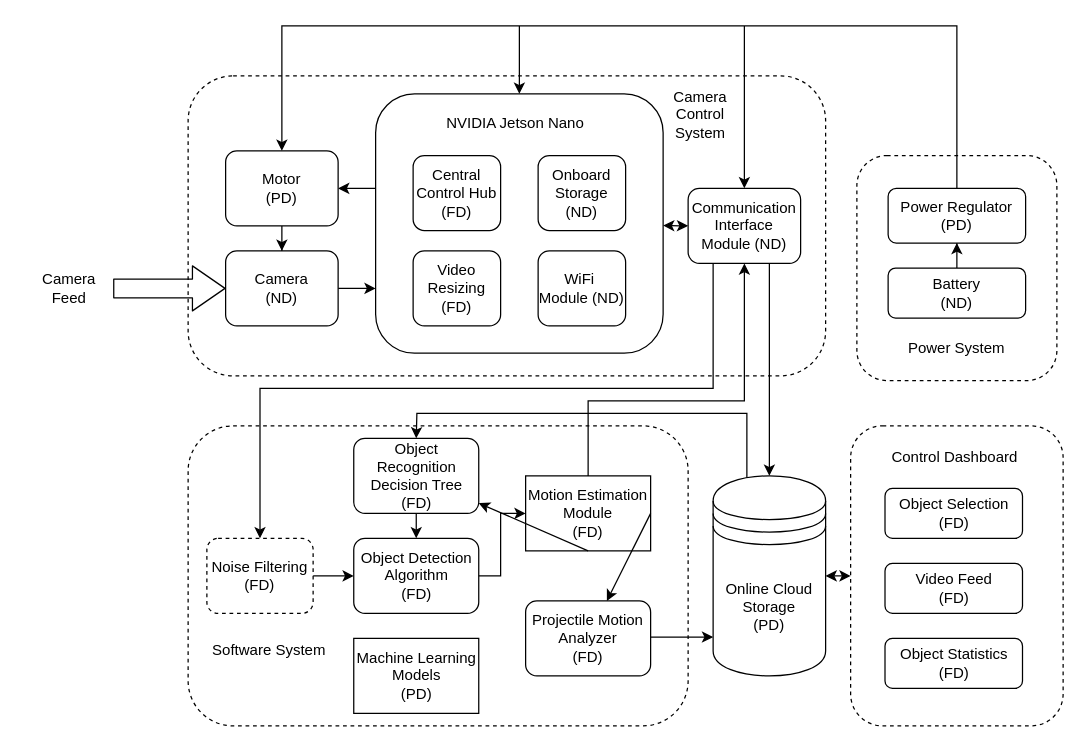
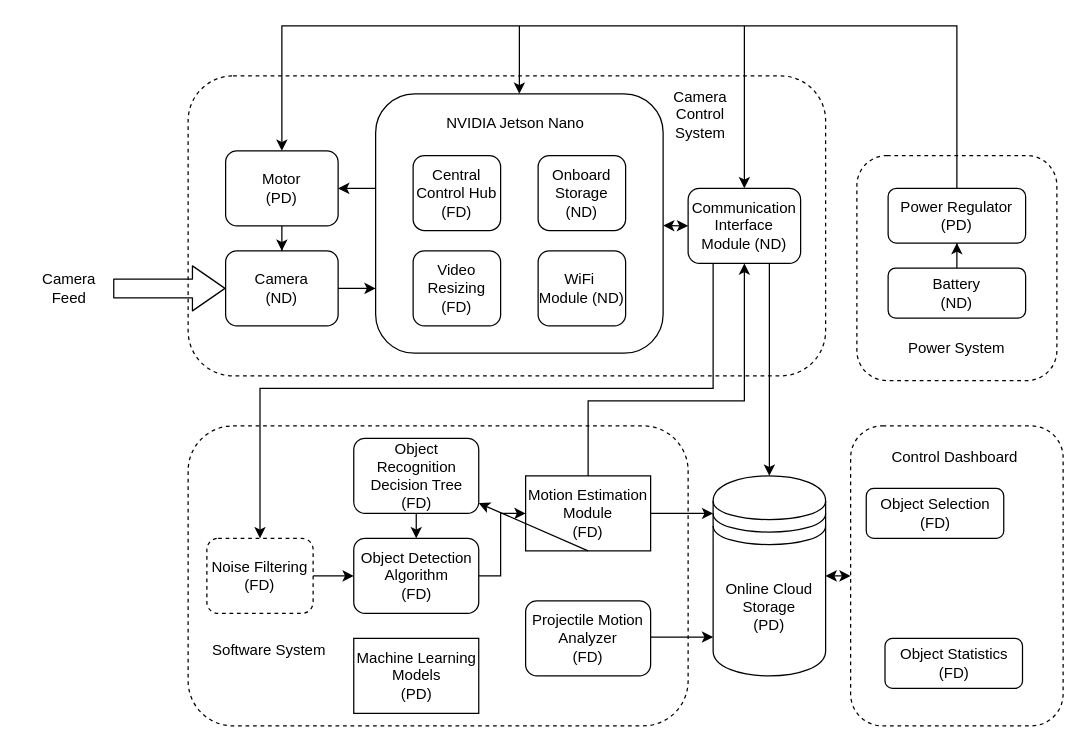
  <mxCell id="0" />
  <mxCell id="1" parent="0" />
  <mxCell id="2" value="" style="rounded=1;whiteSpace=wrap;html=1;dashed=1;" parent="1" vertex="1"><mxGeometry x="150" y="60" width="510" height="240" as="geometry" /></mxCell>
  <mxCell id="3" style="edgeStyle=orthogonalEdgeStyle;rounded=0;orthogonalLoop=1;jettySize=auto;html=1;entryX=1;entryY=0.5;entryDx=0;entryDy=0;" parent="1" source="4" target="13" edge="1"><mxGeometry relative="1" as="geometry"><Array as="points"><mxPoint x="330" y="150" /><mxPoint x="330" y="150" /></Array></mxGeometry></mxCell>
  <mxCell id="4" value="" style="rounded=1;whiteSpace=wrap;html=1;" parent="1" vertex="1"><mxGeometry x="300" y="74.38" width="230" height="207.5" as="geometry" /></mxCell>
  <mxCell id="5" value="" style="rounded=1;whiteSpace=wrap;html=1;dashed=1;" parent="1" vertex="1"><mxGeometry x="150" y="340" width="400" height="240" as="geometry" /></mxCell>
  <mxCell id="6" value="" style="rounded=1;whiteSpace=wrap;html=1;dashed=1;" parent="1" vertex="1"><mxGeometry x="680" y="340" width="170" height="240" as="geometry" /></mxCell>
  <mxCell id="7" value="&lt;div&gt;Camera Control System&lt;/div&gt;&lt;div&gt;&lt;br&gt;&lt;/div&gt;" style="text;html=1;strokeColor=none;fillColor=none;align=center;verticalAlign=middle;whiteSpace=wrap;rounded=0;" parent="1" vertex="1"><mxGeometry x="520" y="88.13" width="80" height="20" as="geometry" /></mxCell>
  <mxCell id="8" style="edgeStyle=orthogonalEdgeStyle;rounded=0;orthogonalLoop=1;jettySize=auto;html=1;" parent="1" source="9" target="4" edge="1"><mxGeometry relative="1" as="geometry"><Array as="points"><mxPoint x="310" y="230" /><mxPoint x="310" y="230" /></Array></mxGeometry></mxCell>
  <mxCell id="9" value="&lt;div&gt;Camera&lt;/div&gt;&lt;div&gt;(ND)&lt;br&gt;&lt;/div&gt;" style="rounded=1;whiteSpace=wrap;html=1;" parent="1" vertex="1"><mxGeometry x="180" y="200" width="90" height="60" as="geometry" /></mxCell>
  <mxCell id="10" value="" style="shape=flexArrow;endArrow=classic;html=1;width=15;endSize=8.35;entryX=0;entryY=0.5;entryDx=0;entryDy=0;" parent="1" target="9" edge="1"><mxGeometry width="50" height="50" relative="1" as="geometry"><mxPoint x="90" y="230" as="sourcePoint" /><mxPoint x="60" y="20" as="targetPoint" /></mxGeometry></mxCell>
  <mxCell id="11" value="Camera Feed" style="text;html=1;strokeColor=none;fillColor=none;align=center;verticalAlign=middle;whiteSpace=wrap;rounded=0;" parent="1" vertex="1"><mxGeometry x="20" y="220" width="70" height="20" as="geometry" /></mxCell>
  <mxCell id="12" style="edgeStyle=orthogonalEdgeStyle;rounded=0;orthogonalLoop=1;jettySize=auto;html=1;entryX=0.5;entryY=0;entryDx=0;entryDy=0;" parent="1" source="13" target="9" edge="1"><mxGeometry relative="1" as="geometry" /></mxCell>
  <mxCell id="13" value="&lt;div&gt;Motor&lt;/div&gt;&lt;div&gt;(PD)&lt;br&gt;&lt;/div&gt;" style="rounded=1;whiteSpace=wrap;html=1;" parent="1" vertex="1"><mxGeometry x="180" y="120" width="90" height="60" as="geometry" /></mxCell>
  <mxCell id="14" value="&lt;div&gt;Video Resizing&lt;/div&gt;&lt;div&gt;(FD)&lt;br&gt;&lt;/div&gt;" style="rounded=1;whiteSpace=wrap;html=1;" parent="1" vertex="1"><mxGeometry x="330" y="200" width="70" height="60" as="geometry" /></mxCell>
  <mxCell id="15" value="&lt;div&gt;Central Control Hub&lt;/div&gt;&lt;div&gt;(FD)&lt;br&gt;&lt;/div&gt;" style="rounded=1;whiteSpace=wrap;html=1;" parent="1" vertex="1"><mxGeometry x="330" y="123.75" width="70" height="60" as="geometry" /></mxCell>
  <mxCell id="16" style="edgeStyle=orthogonalEdgeStyle;rounded=0;orthogonalLoop=1;jettySize=auto;html=1;entryX=0.5;entryY=0;entryDx=0;entryDy=0;startArrow=none;startFill=0;" parent="1" source="17" target="20" edge="1"><mxGeometry relative="1" as="geometry"><mxPoint x="595" y="320" as="targetPoint" /><Array as="points"><mxPoint x="570" y="310" /><mxPoint x="208" y="310" /></Array></mxGeometry></mxCell>
  <mxCell id="17" value="Communication Interface Module (ND)" style="rounded=1;whiteSpace=wrap;html=1;" parent="1" vertex="1"><mxGeometry x="550" y="150" width="90" height="60" as="geometry" /></mxCell>
  <mxCell id="18" value="&lt;div&gt;Software System&lt;/div&gt;" style="text;html=1;strokeColor=none;fillColor=none;align=center;verticalAlign=middle;whiteSpace=wrap;rounded=0;" parent="1" vertex="1"><mxGeometry x="165" y="510" width="100" height="20" as="geometry" /></mxCell>
  <mxCell id="19" value="" style="edgeStyle=orthogonalEdgeStyle;rounded=0;orthogonalLoop=1;jettySize=auto;html=1;" parent="1" source="20" target="21" edge="1"><mxGeometry relative="1" as="geometry"><Array as="points"><mxPoint x="230" y="470" /><mxPoint x="230" y="470" /></Array></mxGeometry></mxCell>
  <mxCell id="20" value="&lt;div&gt;Noise Filtering&lt;/div&gt;&lt;div&gt;(FD)&lt;br&gt;&lt;/div&gt;" style="rounded=1;whiteSpace=wrap;html=1;dashed=1;" parent="1" vertex="1"><mxGeometry x="165" y="430" width="85" height="60" as="geometry" /></mxCell>
  <mxCell id="21" value="&lt;div&gt;Object Detection Algorithm &lt;br&gt;&lt;/div&gt;&lt;div&gt;(FD)&lt;/div&gt;" style="rounded=1;whiteSpace=wrap;html=1;" parent="1" vertex="1"><mxGeometry x="282.5" y="430" width="100" height="60" as="geometry" /></mxCell>
  <mxCell id="22" value="&lt;div&gt;Machine Learning Models &lt;br&gt;&lt;/div&gt;&lt;div&gt;(PD)&lt;/div&gt;" style="whiteSpace=wrap;html=1;rounded=0;" parent="1" vertex="1"><mxGeometry x="282.5" y="510" width="100" height="60" as="geometry" /></mxCell>
  <mxCell id="23" value="Object Recognition Decision Tree (FD)" style="rounded=1;whiteSpace=wrap;html=1;" parent="1" vertex="1"><mxGeometry x="282.5" y="350" width="100" height="60" as="geometry" /></mxCell>
  <mxCell id="24" value="Control Dashboard" style="text;html=1;align=center;verticalAlign=middle;resizable=0;points=[];autosize=1;" parent="1" vertex="1"><mxGeometry x="707.5" y="355" width="110" height="20" as="geometry" /></mxCell>
- <mxCell id="25" value="&lt;div&gt;Video Feed&lt;/div&gt;&lt;div&gt;(FD)&lt;br&gt;&lt;/div&gt;" style="rounded=1;whiteSpace=wrap;html=1;" parent="1" vertex="1"><mxGeometry x="707.5" y="450" width="110" height="40" as="geometry" /></mxCell>
  <mxCell id="26" value="&lt;div&gt;Object Statistics&lt;/div&gt;&lt;div&gt;(FD)&lt;br&gt; &lt;/div&gt;" style="rounded=1;whiteSpace=wrap;html=1;" parent="1" vertex="1"><mxGeometry x="707.5" y="510" width="110" height="40" as="geometry" /></mxCell>
- <mxCell id="27" value="&lt;div&gt;Object Selection&lt;/div&gt;&lt;div&gt;(FD)&lt;br&gt;&lt;/div&gt;" style="rounded=1;whiteSpace=wrap;html=1;" parent="1" vertex="1"><mxGeometry x="707.5" y="390" width="110" height="40" as="geometry" /></mxCell>
+ <mxCell id="27" value="&lt;div&gt;Object Selection&lt;/div&gt;&lt;div&gt;(FD)&lt;br&gt;&lt;/div&gt;" style="rounded=1;whiteSpace=wrap;html=1;" parent="1" vertex="1"><mxGeometry x="692.5" y="390" width="110" height="40" as="geometry" /></mxCell>
  <mxCell id="28" value="" style="rounded=1;whiteSpace=wrap;html=1;dashed=1;" parent="1" vertex="1"><mxGeometry x="685" y="123.75" width="160" height="180" as="geometry" /></mxCell>
  <mxCell id="29" style="edgeStyle=orthogonalEdgeStyle;rounded=0;orthogonalLoop=1;jettySize=auto;html=1;entryX=0.5;entryY=1;entryDx=0;entryDy=0;" parent="1" source="30" target="32" edge="1"><mxGeometry relative="1" as="geometry" /></mxCell>
  <mxCell id="30" value="&lt;div&gt;Battery&lt;/div&gt;&lt;div&gt;(ND)&lt;br&gt;&lt;/div&gt;" style="rounded=1;whiteSpace=wrap;html=1;" parent="1" vertex="1"><mxGeometry x="710" y="213.75" width="110" height="40" as="geometry" /></mxCell>
  <mxCell id="31" style="edgeStyle=orthogonalEdgeStyle;rounded=0;orthogonalLoop=1;jettySize=auto;html=1;entryX=0.5;entryY=0;entryDx=0;entryDy=0;" parent="1" source="32" target="13" edge="1"><mxGeometry relative="1" as="geometry"><mxPoint x="580" y="-10" as="targetPoint" /><Array as="points"><mxPoint x="765" y="20" /><mxPoint x="225" y="20" /></Array></mxGeometry></mxCell>
  <mxCell id="32" value="&lt;div&gt;Power Regulator&lt;/div&gt;&lt;div&gt;(PD)&lt;br&gt;&lt;/div&gt;" style="rounded=1;whiteSpace=wrap;html=1;" parent="1" vertex="1"><mxGeometry x="710" y="150" width="110" height="43.75" as="geometry" /></mxCell>
  <mxCell id="33" value="NVIDIA Jetson Nano" style="text;html=1;strokeColor=none;fillColor=none;align=center;verticalAlign=middle;whiteSpace=wrap;rounded=0;" parent="1" vertex="1"><mxGeometry x="342.5" y="88.13" width="137.5" height="20" as="geometry" /></mxCell>
  <mxCell id="34" value="" style="endArrow=classic;startArrow=classic;html=1;entryX=0;entryY=0.5;entryDx=0;entryDy=0;" parent="1" source="4" target="17" edge="1"><mxGeometry width="50" height="50" relative="1" as="geometry"><mxPoint x="480" y="230" as="sourcePoint" /><mxPoint x="530" y="180" as="targetPoint" /></mxGeometry></mxCell>
  <mxCell id="35" value="&lt;div&gt;Power System&lt;/div&gt;" style="text;html=1;strokeColor=none;fillColor=none;align=center;verticalAlign=middle;whiteSpace=wrap;rounded=0;" parent="1" vertex="1"><mxGeometry x="725" y="267.5" width="80" height="20" as="geometry" /></mxCell>
  <mxCell id="36" value="" style="endArrow=classic;html=1;" parent="1" target="4" edge="1"><mxGeometry width="50" height="50" relative="1" as="geometry"><mxPoint x="415" y="20" as="sourcePoint" /><mxPoint x="530" y="393.13" as="targetPoint" /></mxGeometry></mxCell>
  <mxCell id="37" value="" style="endArrow=classic;html=1;entryX=0.5;entryY=0;entryDx=0;entryDy=0;" parent="1" target="17" edge="1"><mxGeometry width="50" height="50" relative="1" as="geometry"><mxPoint x="595" y="20" as="sourcePoint" /><mxPoint x="550" y="350" as="targetPoint" /></mxGeometry></mxCell>
  <mxCell id="38" value="&lt;div&gt;Motion Estimation Module&lt;/div&gt;&lt;div&gt;(FD)&lt;br&gt;&lt;/div&gt;" style="whiteSpace=wrap;html=1;rounded=0;" parent="1" vertex="1"><mxGeometry x="420" y="380" width="100" height="60" as="geometry" /></mxCell>
  <mxCell id="39" value="&lt;div&gt;Projectile Motion Analyzer&lt;/div&gt;&lt;div&gt;(FD)&lt;br&gt;&lt;/div&gt;" style="rounded=1;whiteSpace=wrap;html=1;" parent="1" vertex="1"><mxGeometry x="420" y="480" width="100" height="60" as="geometry" /></mxCell>
  <mxCell id="40" value="" style="endArrow=classic;html=1;exitX=0.5;exitY=1;exitDx=0;exitDy=0;" parent="1" source="23" target="21" edge="1"><mxGeometry width="50" height="50" relative="1" as="geometry"><mxPoint x="500" y="400" as="sourcePoint" /><mxPoint x="550" y="350" as="targetPoint" /></mxGeometry></mxCell>
  <mxCell id="41" value="" style="endArrow=classic;html=1;exitX=1;exitY=0.5;exitDx=0;exitDy=0;entryX=0;entryY=0.5;entryDx=0;entryDy=0;rounded=0;" parent="1" source="21" target="38" edge="1"><mxGeometry width="50" height="50" relative="1" as="geometry"><mxPoint x="500" y="400" as="sourcePoint" /><mxPoint x="550" y="350" as="targetPoint" /><Array as="points"><mxPoint x="400" y="460" /><mxPoint x="400" y="410" /></Array></mxGeometry></mxCell>
  <mxCell id="42" value="" style="endArrow=classic;html=1;exitX=0.5;exitY=1;exitDx=0;exitDy=0;" parent="1" source="38" target="23" edge="1"><mxGeometry width="50" height="50" relative="1" as="geometry"><mxPoint x="500" y="400" as="sourcePoint" /><mxPoint x="550" y="350" as="targetPoint" /></mxGeometry></mxCell>
- <mxCell id="43" value="" style="endArrow=classic;html=1;entryX=0.5;entryY=0;entryDx=0;entryDy=0;rounded=0;exitX=0.3;exitY=0.019;exitDx=0;exitDy=0;exitPerimeter=0;" parent="1" source="44" target="23" edge="1"><mxGeometry width="50" height="50" relative="1" as="geometry"><mxPoint x="610" y="370" as="sourcePoint" /><mxPoint x="550" y="350" as="targetPoint" /><Array as="points"><mxPoint x="597" y="330" /><mxPoint x="333" y="330" /></Array></mxGeometry></mxCell>
  <mxCell id="44" value="&lt;div&gt;Online Cloud Storage&lt;/div&gt;&lt;div&gt;(PD)&lt;br&gt;&lt;/div&gt;" style="shape=datastore;whiteSpace=wrap;html=1;" parent="1" vertex="1"><mxGeometry x="570" y="380" width="90" height="160" as="geometry" /></mxCell>
- <mxCell id="45" value="" style="endArrow=classic;html=1;exitX=1;exitY=0.5;exitDx=0;exitDy=0;" parent="1" source="38" target="39" edge="1"><mxGeometry width="50" height="50" relative="1" as="geometry"><mxPoint x="500" y="400" as="sourcePoint" /><mxPoint x="550" y="350" as="targetPoint" /></mxGeometry></mxCell>
+ <mxCell id="45" value="" style="endArrow=classic;html=1;exitX=1;exitY=0.5;exitDx=0;exitDy=0;entryX=0;entryY=0.188;entryDx=0;entryDy=0;entryPerimeter=0;" parent="1" source="38" target="44" edge="1"><mxGeometry width="50" height="50" relative="1" as="geometry"><mxPoint x="500" y="400" as="sourcePoint" /><mxPoint x="550" y="350" as="targetPoint" /></mxGeometry></mxCell>
  <mxCell id="46" value="" style="endArrow=classic;html=1;entryX=0;entryY=0.806;entryDx=0;entryDy=0;entryPerimeter=0;" parent="1" target="44" edge="1"><mxGeometry width="50" height="50" relative="1" as="geometry"><mxPoint x="520" y="509" as="sourcePoint" /><mxPoint x="570" y="510" as="targetPoint" /></mxGeometry></mxCell>
  <mxCell id="47" value="" style="endArrow=classic;html=1;entryX=0.5;entryY=1;entryDx=0;entryDy=0;exitX=0.5;exitY=0;exitDx=0;exitDy=0;strokeColor=#000000;rounded=0;" parent="1" source="38" target="17" edge="1"><mxGeometry width="50" height="50" relative="1" as="geometry"><mxPoint x="500" y="400" as="sourcePoint" /><mxPoint x="550" y="350" as="targetPoint" /><Array as="points"><mxPoint x="470" y="320" /><mxPoint x="595" y="320" /></Array></mxGeometry></mxCell>
  <mxCell id="48" value="" style="endArrow=classic;startArrow=classic;html=1;strokeColor=#000000;entryX=0;entryY=0.5;entryDx=0;entryDy=0;exitX=1;exitY=0.5;exitDx=0;exitDy=0;" parent="1" source="44" target="6" edge="1"><mxGeometry width="50" height="50" relative="1" as="geometry"><mxPoint x="660" y="450" as="sourcePoint" /><mxPoint x="550" y="350" as="targetPoint" /></mxGeometry></mxCell>
  <mxCell id="49" value="&lt;div&gt;Onboard Storage&lt;br&gt;&lt;/div&gt;&lt;div&gt;(ND)&lt;br&gt;&lt;/div&gt;" style="rounded=1;whiteSpace=wrap;html=1;" vertex="1" parent="1"><mxGeometry x="430" y="123.75" width="70" height="60" as="geometry" /></mxCell>
  <mxCell id="50" value="&lt;div&gt;WiFi&amp;nbsp; Module (ND)&lt;br&gt;&lt;/div&gt;" style="rounded=1;whiteSpace=wrap;html=1;" vertex="1" parent="1"><mxGeometry x="430" y="200" width="70" height="60" as="geometry" /></mxCell>
  <mxCell id="51" value="" style="endArrow=classic;html=1;entryX=0.5;entryY=0;entryDx=0;entryDy=0;" edge="1" parent="1" target="44"><mxGeometry width="50" height="50" relative="1" as="geometry"><mxPoint x="615" y="210" as="sourcePoint" /><mxPoint x="550" y="310" as="targetPoint" /></mxGeometry></mxCell>
